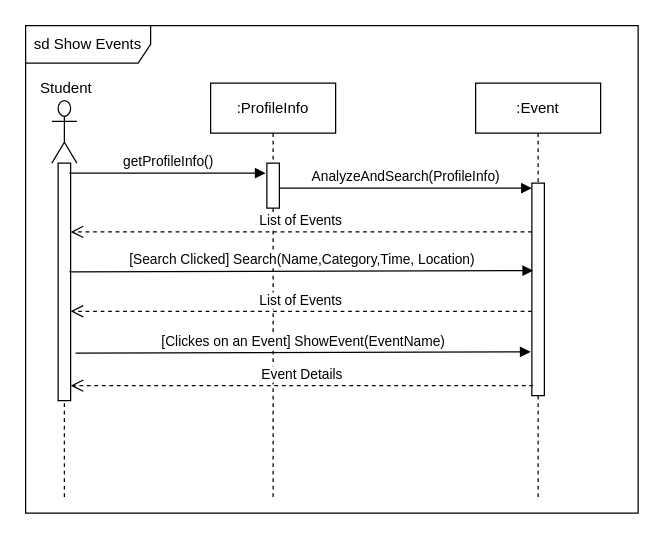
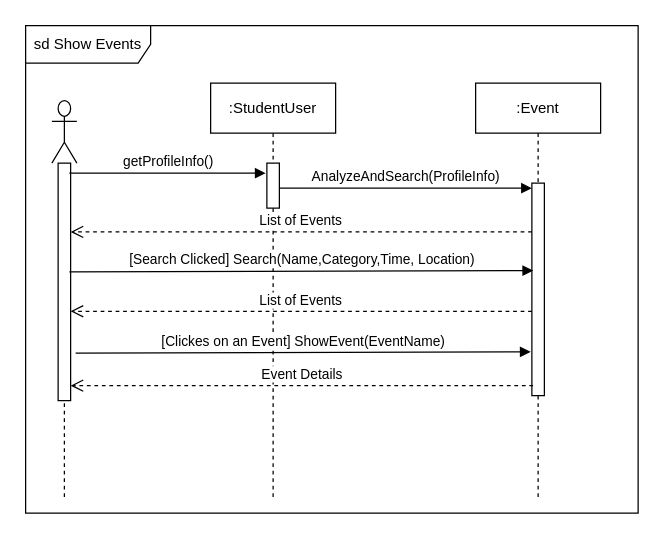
  <mxCell id="0" />
  <mxCell id="1" parent="0" />
  <mxCell id="2" value="sd Show Events&lt;br&gt;" style="shape=umlFrame;whiteSpace=wrap;html=1;width=100;height=30;" parent="1" vertex="1"><mxGeometry x="20" y="20" width="490" height="390" as="geometry" /></mxCell>
  <mxCell id="3" value="" style="group" vertex="1" connectable="0" parent="1"><mxGeometry x="30" y="60" width="60" height="340" as="geometry" /></mxCell>
  <mxCell id="4" value="" style="shape=umlLifeline;participant=umlActor;perimeter=lifelinePerimeter;whiteSpace=wrap;html=1;container=1;collapsible=0;recursiveResize=0;verticalAlign=top;spacingTop=36;labelBackgroundColor=#ffffff;outlineConnect=0;size=50;" parent="3" vertex="1"><mxGeometry x="11" y="20" width="20" height="320" as="geometry" /></mxCell>
  <mxCell id="5" value="" style="html=1;points=[];perimeter=orthogonalPerimeter;" vertex="1" parent="4"><mxGeometry x="5" y="50" width="10" height="190" as="geometry" /></mxCell>
  <mxCell id="6" value="getProfileInfo()" style="html=1;verticalAlign=bottom;endArrow=block;entryX=-0.1;entryY=0.315;entryDx=0;entryDy=0;entryPerimeter=0;" edge="1" parent="4"><mxGeometry width="80" relative="1" as="geometry"><mxPoint x="14" y="58" as="sourcePoint" /><mxPoint x="171" y="58" as="targetPoint" /></mxGeometry></mxCell>
- <mxCell id="7" value="Student" style="text;html=1;resizable=0;points=[];autosize=1;align=left;verticalAlign=top;spacingTop=-4;" parent="3" vertex="1"><mxGeometry width="60" height="20" as="geometry" /></mxCell>
- <mxCell id="8" value=":ProfileInfo" style="shape=umlLifeline;perimeter=lifelinePerimeter;whiteSpace=wrap;html=1;container=1;collapsible=0;recursiveResize=0;outlineConnect=0;" vertex="1" parent="1"><mxGeometry x="168" y="66" width="100" height="334" as="geometry" /></mxCell>
+ <mxCell id="8" value=":StudentUser" style="shape=umlLifeline;perimeter=lifelinePerimeter;whiteSpace=wrap;html=1;container=1;collapsible=0;recursiveResize=0;outlineConnect=0;" vertex="1" parent="1"><mxGeometry x="168" y="66" width="100" height="334" as="geometry" /></mxCell>
  <mxCell id="9" value="" style="html=1;points=[];perimeter=orthogonalPerimeter;" vertex="1" parent="8"><mxGeometry x="45" y="64" width="10" height="36" as="geometry" /></mxCell>
  <mxCell id="10" value=":Event&lt;br&gt;" style="shape=umlLifeline;perimeter=lifelinePerimeter;whiteSpace=wrap;html=1;container=1;collapsible=0;recursiveResize=0;outlineConnect=0;" vertex="1" parent="1"><mxGeometry x="380" y="66" width="100" height="334" as="geometry" /></mxCell>
  <mxCell id="11" value="" style="html=1;points=[];perimeter=orthogonalPerimeter;" vertex="1" parent="10"><mxGeometry x="45" y="80" width="10" height="170" as="geometry" /></mxCell>
  <mxCell id="12" value="AnalyzeAndSearch(ProfileInfo)&lt;br&gt;" style="html=1;verticalAlign=bottom;endArrow=block;exitX=1;exitY=0.556;exitDx=0;exitDy=0;exitPerimeter=0;" edge="1" parent="1" source="9" target="11"><mxGeometry width="80" relative="1" as="geometry"><mxPoint x="150" y="150" as="sourcePoint" /><mxPoint x="220" y="150" as="targetPoint" /></mxGeometry></mxCell>
  <mxCell id="13" value="List of Events" style="html=1;verticalAlign=bottom;endArrow=open;dashed=1;endSize=8;exitX=0.033;exitY=0.5;exitDx=0;exitDy=0;exitPerimeter=0;" edge="1" parent="1"><mxGeometry relative="1" as="geometry"><mxPoint x="425" y="185" as="sourcePoint" /><mxPoint x="56" y="185" as="targetPoint" /></mxGeometry></mxCell>
  <mxCell id="14" value="[Search Clicked] Search(Name,Category,Time, Location)" style="html=1;verticalAlign=bottom;endArrow=block;exitX=0.933;exitY=0.533;exitDx=0;exitDy=0;exitPerimeter=0;entryX=0.1;entryY=0.522;entryDx=0;entryDy=0;entryPerimeter=0;" edge="1" parent="1"><mxGeometry width="80" relative="1" as="geometry"><mxPoint x="55" y="217" as="sourcePoint" /><mxPoint x="426" y="216" as="targetPoint" /></mxGeometry></mxCell>
  <mxCell id="15" value="List of Events" style="html=1;verticalAlign=bottom;endArrow=open;dashed=1;endSize=8;exitX=0.033;exitY=0.5;exitDx=0;exitDy=0;exitPerimeter=0;" edge="1" parent="1"><mxGeometry relative="1" as="geometry"><mxPoint x="425" y="248.5" as="sourcePoint" /><mxPoint x="56" y="248.5" as="targetPoint" /></mxGeometry></mxCell>
  <mxCell id="16" value="[Clickes on an Event] ShowEvent(EventName)" style="html=1;verticalAlign=bottom;endArrow=block;exitX=1.4;exitY=0.863;exitDx=0;exitDy=0;exitPerimeter=0;entryX=-0.1;entryY=0.867;entryDx=0;entryDy=0;entryPerimeter=0;" edge="1" parent="1"><mxGeometry width="80" relative="1" as="geometry"><mxPoint x="60" y="282" as="sourcePoint" /><mxPoint x="424" y="281" as="targetPoint" /></mxGeometry></mxCell>
  <mxCell id="17" value="Event Details" style="html=1;verticalAlign=bottom;endArrow=open;dashed=1;endSize=8;exitX=0.1;exitY=0.902;exitDx=0;exitDy=0;exitPerimeter=0;entryX=1;entryY=0.891;entryDx=0;entryDy=0;entryPerimeter=0;" edge="1" parent="1"><mxGeometry relative="1" as="geometry"><mxPoint x="426" y="308" as="sourcePoint" /><mxPoint x="56" y="308" as="targetPoint" /></mxGeometry></mxCell>
